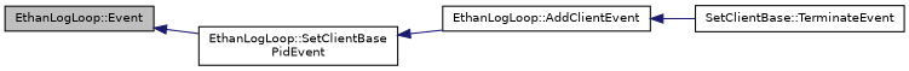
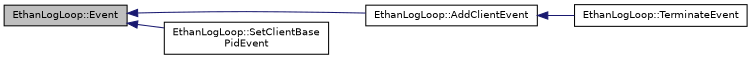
  digraph {
    rankdir=LR
    node [color=black fillcolor=white fontname=Helvetica fontsize=10 shape=record style=filled]
    edge [color=midnightblue dir=back fontname=Helvetica fontsize=10 labelfontname=Helvetica labelfontsize=10 style=solid]
    n1 [fillcolor=grey75 fontcolor=black height=0.2 label="EthanLogLoop::Event" width=0.4]
    n2 [height=0.2 label="EthanLogLoop::AddClientEvent" width=0.4]
    n3 [height=0.2 label="EthanLogLoop::SetClientBase\lPidEvent" width=0.4]
-   n4 [height=0.2 label="SetClientBase::TerminateEvent" width=0.4]
-   n3 -> n2
+   n4 [height=0.2 label="EthanLogLoop::TerminateEvent" width=0.4]
+   n1 -> n2
    n1 -> n3
    n2 -> n4
  }
